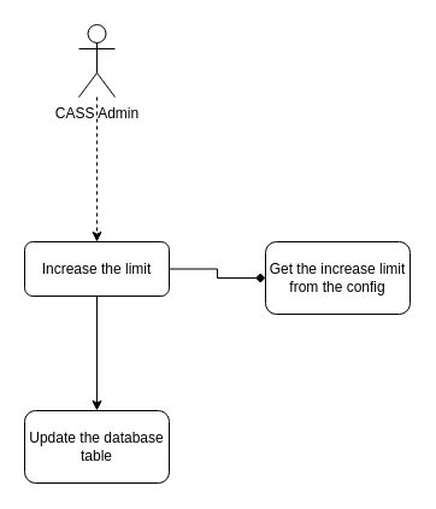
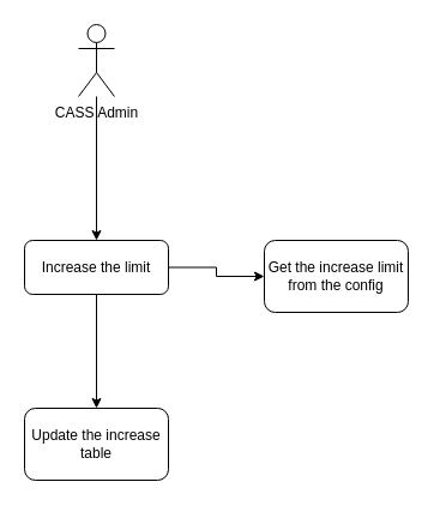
  <mxCell id="0" />
  <mxCell id="1" parent="0" />
- <mxCell id="2" value="" style="edgeStyle=orthogonalEdgeStyle;rounded=0;orthogonalLoop=1;jettySize=auto;html=1;dashed=1;" edge="1" parent="1" source="3" target="6"><mxGeometry relative="1" as="geometry" /></mxCell>
+ <mxCell id="2" value="" style="edgeStyle=orthogonalEdgeStyle;rounded=0;orthogonalLoop=1;jettySize=auto;html=1;" edge="1" parent="1" source="3" target="6"><mxGeometry relative="1" as="geometry" /></mxCell>
  <mxCell id="3" value="CASS Admin" style="shape=umlActor;verticalLabelPosition=bottom;verticalAlign=top;html=1;outlineConnect=0;" vertex="1" parent="1"><mxGeometry x="65" y="20" width="30" height="60" as="geometry" /></mxCell>
- <mxCell id="4" value="" style="edgeStyle=orthogonalEdgeStyle;rounded=0;orthogonalLoop=1;jettySize=auto;html=1;endArrow=diamond;" edge="1" parent="1" source="6" target="7"><mxGeometry relative="1" as="geometry" /></mxCell>
+ <mxCell id="4" value="" style="edgeStyle=orthogonalEdgeStyle;rounded=0;orthogonalLoop=1;jettySize=auto;html=1;" edge="1" parent="1" source="6" target="7"><mxGeometry relative="1" as="geometry" /></mxCell>
  <mxCell id="5" value="" style="edgeStyle=orthogonalEdgeStyle;rounded=0;orthogonalLoop=1;jettySize=auto;html=1;" edge="1" parent="1" source="6" target="8"><mxGeometry relative="1" as="geometry" /></mxCell>
  <mxCell id="6" value="Increase the limit" style="rounded=1;whiteSpace=wrap;html=1;" vertex="1" parent="1"><mxGeometry x="20" y="200" width="120" height="45" as="geometry" /></mxCell>
  <mxCell id="7" value="Get the increase limit from the config" style="whiteSpace=wrap;html=1;rounded=1;" vertex="1" parent="1"><mxGeometry x="220" y="200" width="120" height="60" as="geometry" /></mxCell>
- <mxCell id="8" value="Update the database table" style="whiteSpace=wrap;html=1;rounded=1;" vertex="1" parent="1"><mxGeometry x="20" y="340" width="120" height="60" as="geometry" /></mxCell>
+ <mxCell id="8" value="Update the increase table" style="whiteSpace=wrap;html=1;rounded=1;" vertex="1" parent="1"><mxGeometry x="20" y="340" width="120" height="60" as="geometry" /></mxCell>
